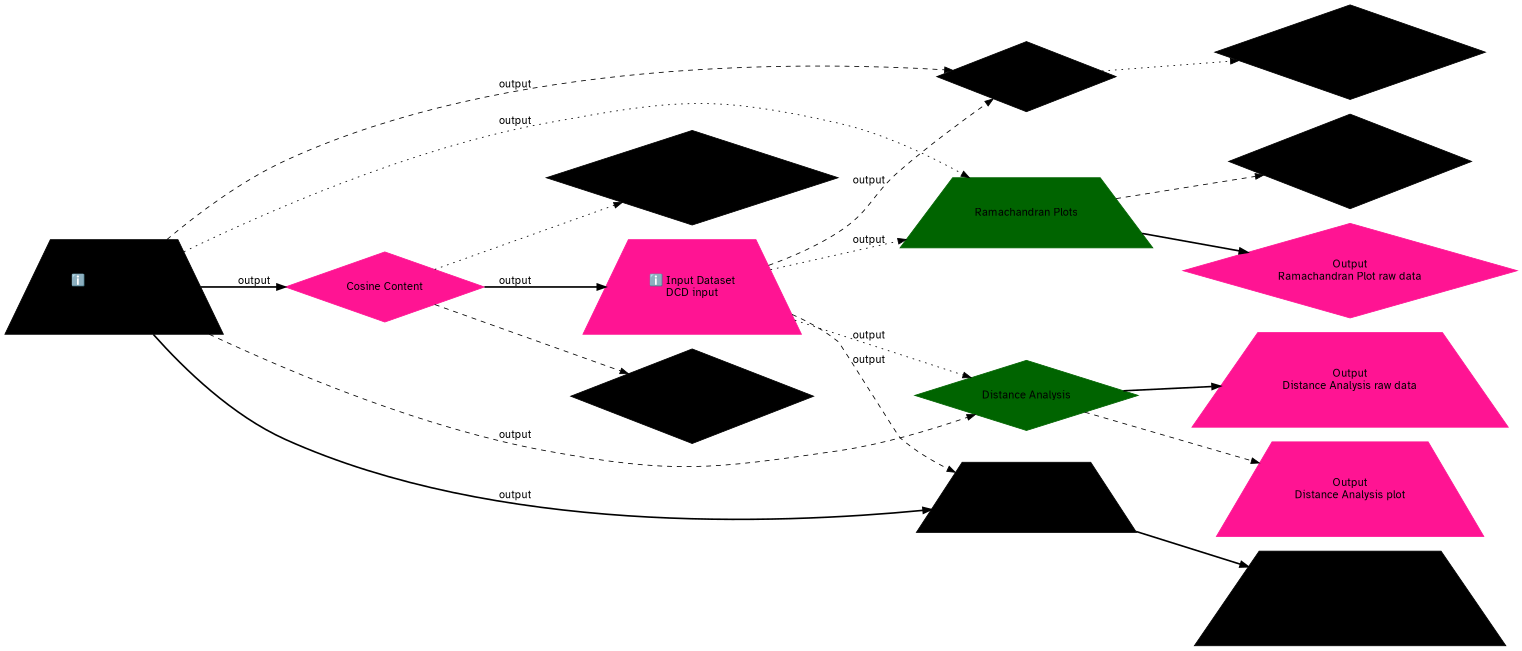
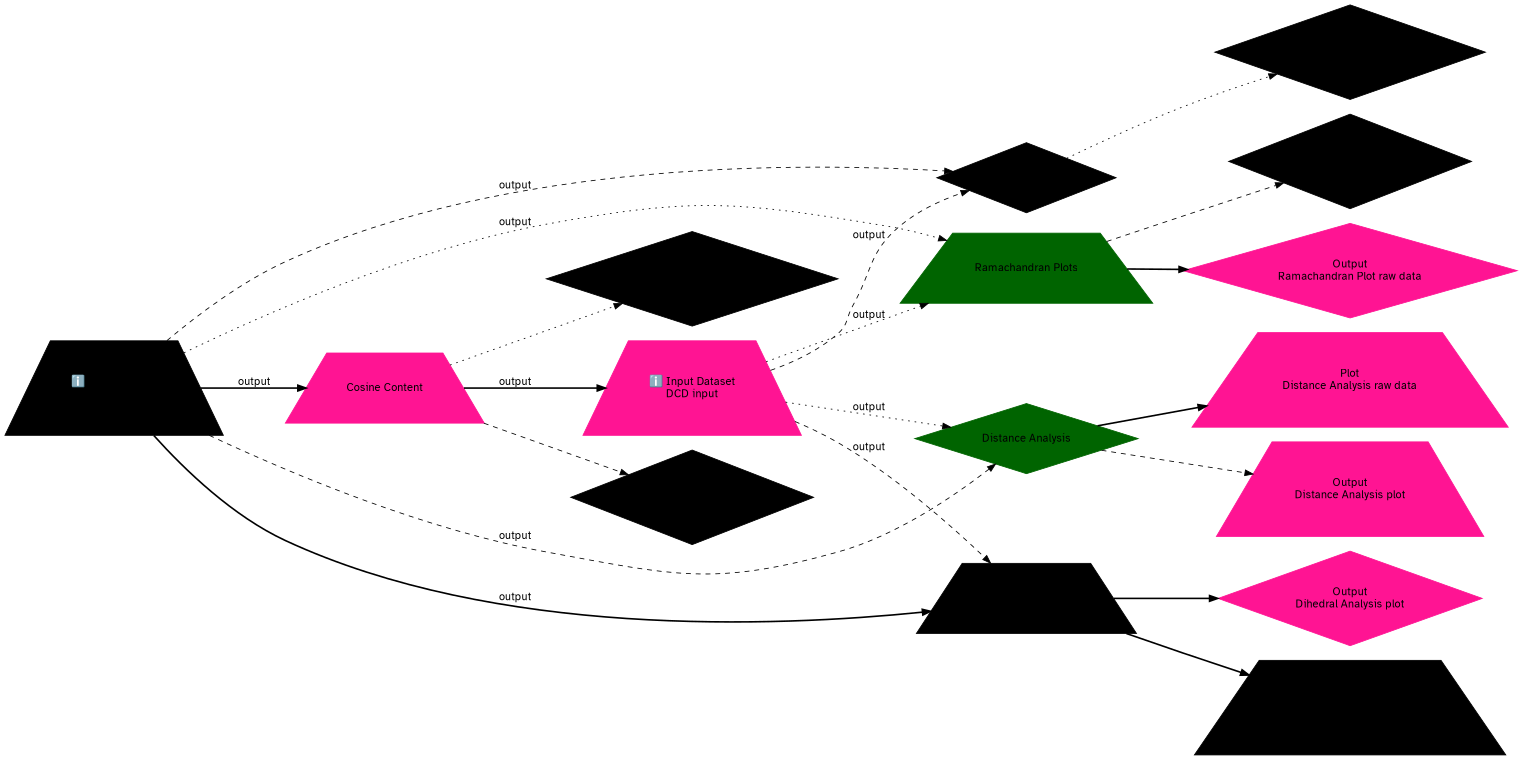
  digraph {
    rankdir=LR
    node [color=black fontname="Atkinson Hyperlegible" margin="0.2,0.2" shape=trapezium style=filled]
    edge [fontname="Atkinson Hyperlegible" style=dashed]
    n1 [color=deeppink label="ℹ️ Input Dataset\nDCD input"]
    n2 [label="RDF Analysis" shape=diamond]
    n3 [color=darkgreen label="Ramachandran Plots"]
    n4 [color=darkgreen label="Distance Analysis" shape=diamond]
    n5 [label="Dihedral Analysis"]
    n6 [label="Output\nRDF Analysis raw data" shape=diamond]
-   n7 [color=deeppink label="Cosine Content" shape=diamond]
+   n7 [color=deeppink label="Cosine Content"]
    n8 [label="Output\nCosine Content raw data" shape=diamond]
    n9 [label="Output\nCosine Content plot" shape=diamond]
    n10 [label="Output\nRamachandran Plot" shape=diamond]
    n11 [color=deeppink label="Output\nRamachandran Plot raw data" shape=diamond]
-   n12 [color=deeppink label="Output\nDistance Analysis raw data"]
+   n12 [color=deeppink label="Plot\nDistance Analysis raw data"]
    n13 [color=deeppink label="Output\nDistance Analysis plot"]
+   n14 [color=deeppink label="Output\nDihedral Analysis plot" shape=diamond]
    n15 [label="Output\nDihedral Analysis raw data"]
    n16 [label="ℹ️ Input Dataset\nPDB input"]
    n1 -> n2 [label=output]
    n1 -> n3 [label=output style=dotted]
    n1 -> n4 [label=output style=dotted]
    n1 -> n5 [label=output]
    n2 -> n6 [style=dotted]
    n3 -> n10
    n3 -> n11 [style=bold]
    n4 -> n12 [style=bold]
    n4 -> n13
+   n5 -> n14 [style=bold]
    n5 -> n15 [style=bold]
    n7 -> n1 [label=output style=bold]
    n7 -> n8 [style=dotted]
    n7 -> n9
    n16 -> n2 [label=output]
    n16 -> n3 [label=output style=dotted]
    n16 -> n4 [label=output]
    n16 -> n5 [label=output style=bold]
    n16 -> n7 [label=output style=bold]
  }
